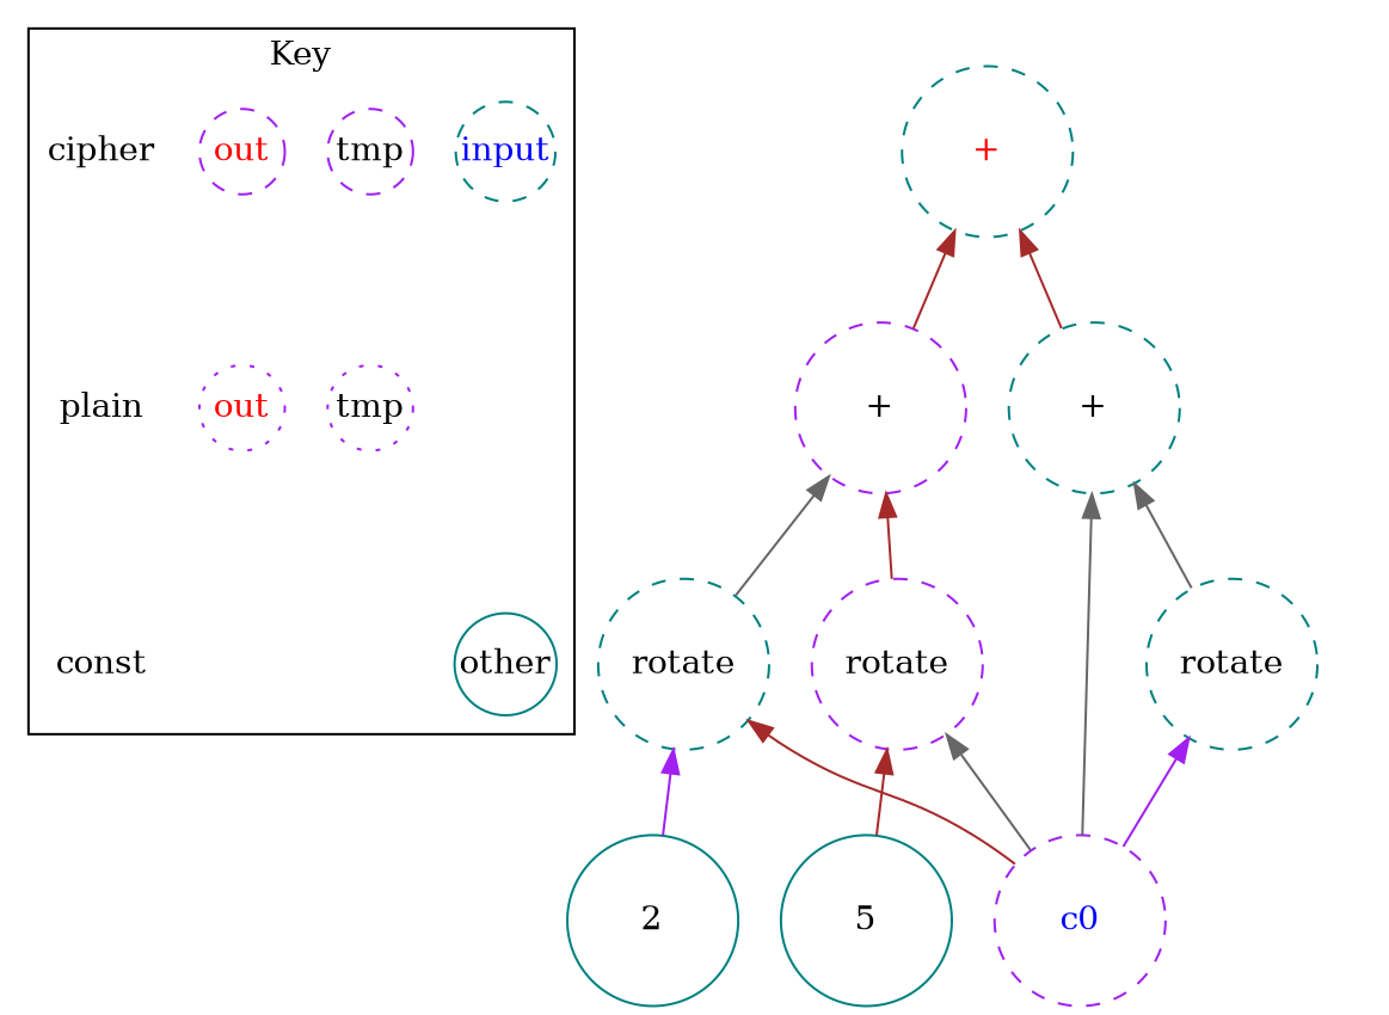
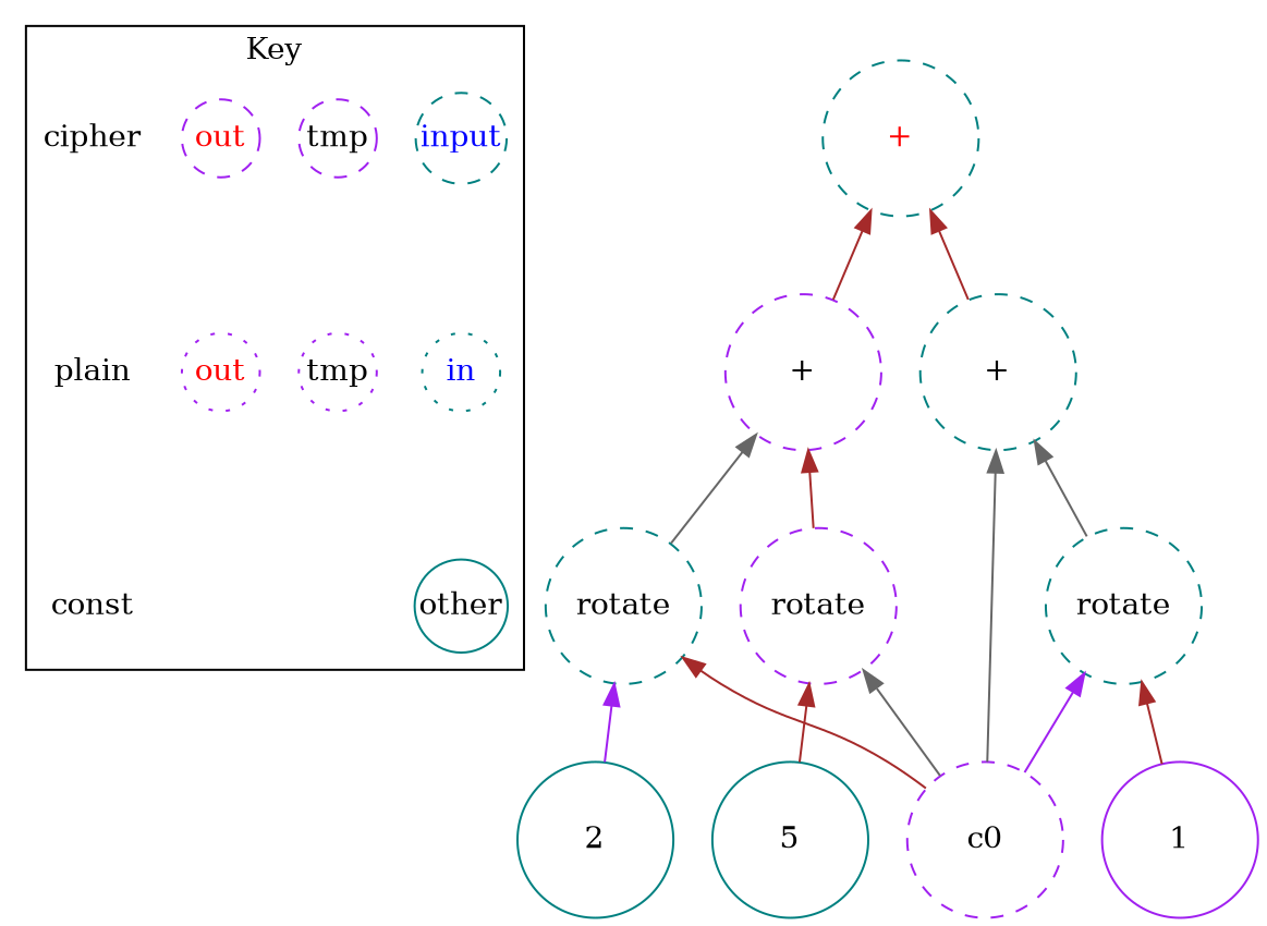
  digraph {
    node [color=teal margin=0 shape=circle style=dashed]
    edge [dir=back]
    n1 [fontcolor=blue label=input width=0.5]
+   n2 [fontcolor=blue icolor=blue label=in style=dotted width=0.5]
    n3 [color=purple fontcolor=black label=tmp width=0.5]
    n4 [color=purple fontcolor=black label=tmp style=dotted width=0.5]
    n5 [color=purple fontcolor=red label=out width=0.5]
    n6 [color=purple fontcolor=red label=out style=dotted width=0.5]
    cipher [shape=plain width=0.5 style=""]
    plain [color=purple shape=plain width=0.5 style=""]
    other [fontcolor=black style=solid width=0.5]
    const [shape=plain width=0.5 style=""]
    n11 [label=2 style=solid width=1]
-   n12 [color=purple fontcolor=blue label=c0 width=1]
+   n12 [color=purple fontcolor=black label=c0 width=1]
    n13 [label=rotate width=1]
    n14 [label=5 style=solid width=1]
    n15 [color=purple label=rotate width=1]
    n16 [color=purple label="+" width=1]
+   n17 [color=purple label=1 style=solid width=1]
    n18 [label=rotate width=1]
    n19 [label="+" width=1]
    n20 [fontcolor=red label="+" width=1]
    subgraph cluster_1 {
      label=Key
      n1
+     n2
      n3
      n4
      n5
      n6
      cipher
      plain
      other
      const
    }
+   n1 -> n2 [dir=forward style=invis]
+   n2 -> other [dir=forward style=invis]
    n3 -> n4 [dir=forward style=invis]
    n5 -> n6 [dir=forward style=invis]
    cipher -> plain [dir=forward style=invis]
    plain -> const [dir=forward style=invis]
    n13 -> n11 [color=purple]
    n13 -> n12 [color=brown]
    n15 -> n12 [color=gray40]
    n15 -> n14 [color=brown]
    n16 -> n13 [color=gray40]
    n16 -> n15 [color=brown]
    n18 -> n12 [color=purple]
+   n18 -> n17 [color=brown]
    n19 -> n12 [color=gray40]
    n19 -> n18 [color=gray40]
    n20 -> n16 [color=brown]
    n20 -> n19 [color=brown]
  }
